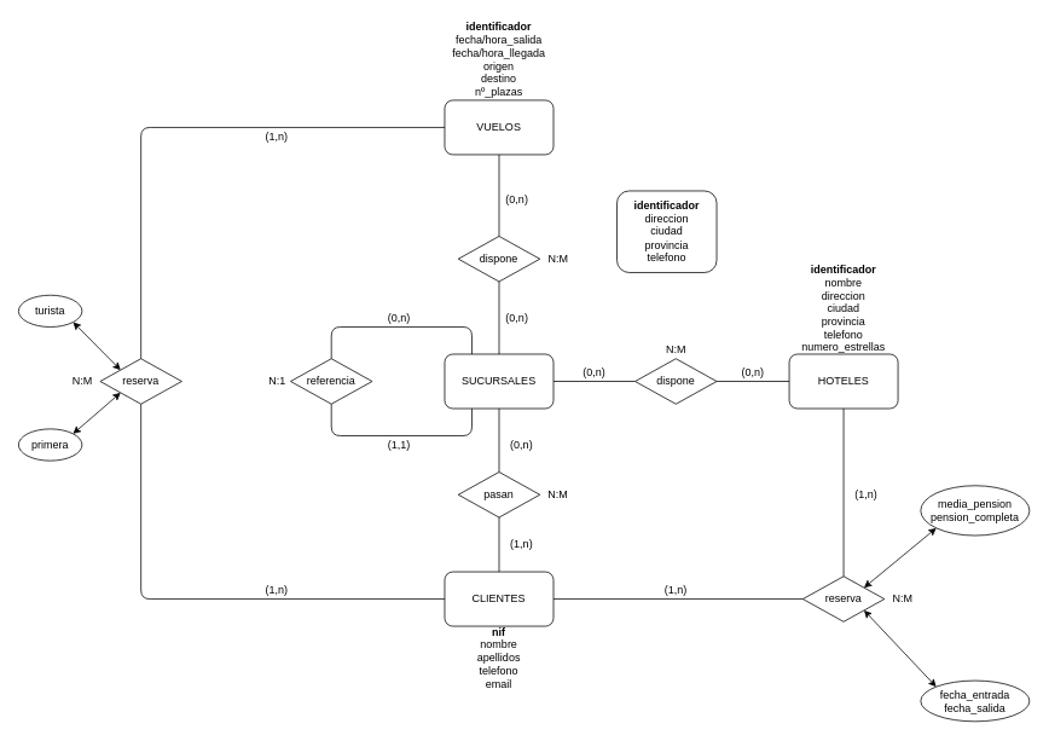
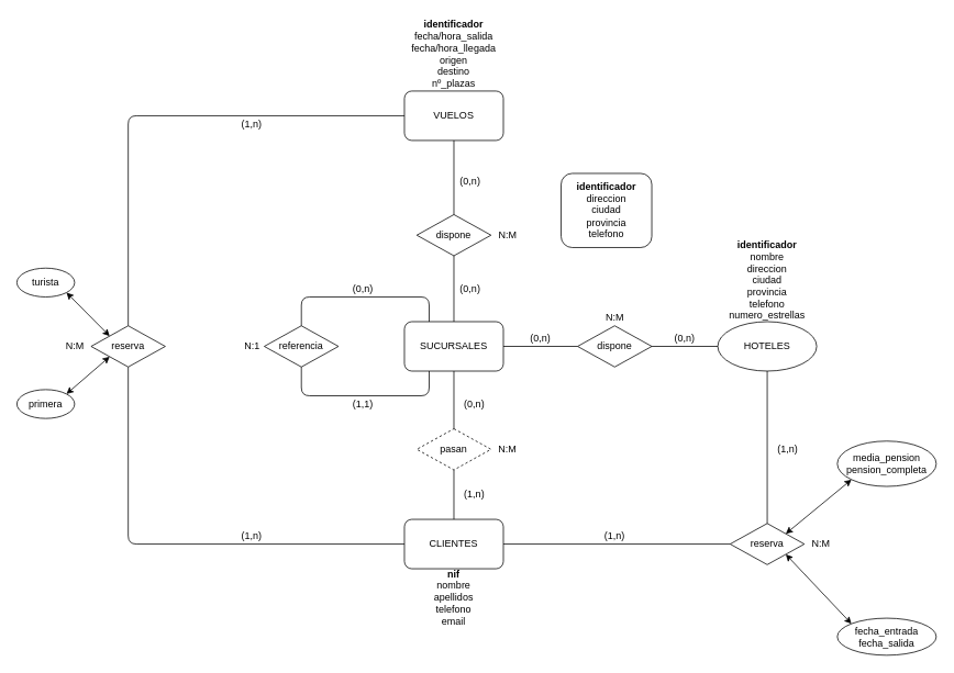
  <mxCell id="0" />
  <mxCell id="1" parent="0" />
  <mxCell id="2" value="VUELOS" style="rounded=1;whiteSpace=wrap;html=1;" vertex="1" parent="1"><mxGeometry x="490" y="110" width="120" height="60" as="geometry" /></mxCell>
  <mxCell id="3" value="&lt;b&gt;identificador&lt;/b&gt;&lt;br&gt;fecha/hora_salida&lt;br&gt;fecha/hora_llegada&lt;br&gt;origen&lt;br&gt;destino&lt;br&gt;nº_plazas" style="text;html=1;strokeColor=none;fillColor=none;align=center;verticalAlign=middle;whiteSpace=wrap;rounded=0;" vertex="1" parent="1"><mxGeometry x="475" y="20" width="150" height="90" as="geometry" /></mxCell>
  <mxCell id="4" value="SUCURSALES" style="rounded=1;whiteSpace=wrap;html=1;" vertex="1" parent="1"><mxGeometry x="490" y="390" width="120" height="60" as="geometry" /></mxCell>
  <mxCell id="5" value="referencia" style="rhombus;whiteSpace=wrap;html=1;" vertex="1" parent="1"><mxGeometry x="320" y="395" width="90" height="50" as="geometry" /></mxCell>
  <mxCell id="6" value="" style="endArrow=none;html=1;exitX=0.5;exitY=0;exitDx=0;exitDy=0;entryX=0.25;entryY=0;entryDx=0;entryDy=0;" edge="1" parent="1" source="5" target="4"><mxGeometry width="50" height="50" relative="1" as="geometry"><mxPoint x="330" y="380" as="sourcePoint" /><mxPoint x="380" y="330" as="targetPoint" /><Array as="points"><mxPoint x="365" y="360" /><mxPoint x="520" y="360" /></Array></mxGeometry></mxCell>
  <mxCell id="7" value="" style="endArrow=none;html=1;exitX=0.5;exitY=1;exitDx=0;exitDy=0;entryX=0.25;entryY=1;entryDx=0;entryDy=0;" edge="1" parent="1" source="5" target="4"><mxGeometry width="50" height="50" relative="1" as="geometry"><mxPoint x="540" y="600" as="sourcePoint" /><mxPoint x="590" y="550" as="targetPoint" /><Array as="points"><mxPoint x="365" y="480" /><mxPoint x="520" y="480" /></Array></mxGeometry></mxCell>
  <mxCell id="8" value="(0,n)" style="text;html=1;strokeColor=none;fillColor=none;align=center;verticalAlign=middle;whiteSpace=wrap;rounded=0;" vertex="1" parent="1"><mxGeometry x="420" y="340" width="40" height="20" as="geometry" /></mxCell>
  <mxCell id="9" value="(1,1)" style="text;html=1;strokeColor=none;fillColor=none;align=center;verticalAlign=middle;whiteSpace=wrap;rounded=0;" vertex="1" parent="1"><mxGeometry x="420" y="480" width="40" height="20" as="geometry" /></mxCell>
  <mxCell id="10" value="N:1" style="text;html=1;align=center;verticalAlign=middle;resizable=0;points=[];autosize=1;" vertex="1" parent="1"><mxGeometry x="290" y="410" width="30" height="20" as="geometry" /></mxCell>
  <mxCell id="11" value="CLIENTES" style="rounded=1;whiteSpace=wrap;html=1;" vertex="1" parent="1"><mxGeometry x="490" y="630" width="120" height="60" as="geometry" /></mxCell>
  <mxCell id="12" value="&lt;b&gt;nif&lt;/b&gt;&lt;br&gt;nombre&lt;br&gt;apellidos&lt;br&gt;telefono&lt;br&gt;email" style="text;html=1;strokeColor=none;fillColor=none;align=center;verticalAlign=middle;whiteSpace=wrap;rounded=0;" vertex="1" parent="1"><mxGeometry x="510" y="690" width="80" height="70" as="geometry" /></mxCell>
  <mxCell id="13" value="" style="endArrow=none;html=1;exitX=0.5;exitY=1;exitDx=0;exitDy=0;entryX=0.5;entryY=0;entryDx=0;entryDy=0;" edge="1" parent="1" source="14" target="11"><mxGeometry width="50" height="50" relative="1" as="geometry"><mxPoint x="610" y="620" as="sourcePoint" /><mxPoint x="660" y="570" as="targetPoint" /></mxGeometry></mxCell>
- <mxCell id="14" value="pasan" style="rhombus;whiteSpace=wrap;html=1;" vertex="1" parent="1"><mxGeometry x="505" y="520" width="90" height="50" as="geometry" /></mxCell>
+ <mxCell id="14" value="pasan" style="rhombus;whiteSpace=wrap;html=1;dashed=1;" vertex="1" parent="1"><mxGeometry x="505" y="520" width="90" height="50" as="geometry" /></mxCell>
  <mxCell id="15" value="" style="endArrow=none;html=1;exitX=0.5;exitY=1;exitDx=0;exitDy=0;entryX=0.5;entryY=0;entryDx=0;entryDy=0;" edge="1" parent="1" source="4" target="14"><mxGeometry width="50" height="50" relative="1" as="geometry"><mxPoint x="550" y="450" as="sourcePoint" /><mxPoint x="550" y="630" as="targetPoint" /></mxGeometry></mxCell>
  <mxCell id="16" value="(1,n)" style="text;html=1;strokeColor=none;fillColor=none;align=center;verticalAlign=middle;whiteSpace=wrap;rounded=0;" vertex="1" parent="1"><mxGeometry x="555" y="590" width="40" height="20" as="geometry" /></mxCell>
  <mxCell id="17" value="(0,n)" style="text;html=1;strokeColor=none;fillColor=none;align=center;verticalAlign=middle;whiteSpace=wrap;rounded=0;" vertex="1" parent="1"><mxGeometry x="555" y="480" width="40" height="20" as="geometry" /></mxCell>
  <mxCell id="18" value="N:M" style="text;html=1;strokeColor=none;fillColor=none;align=center;verticalAlign=middle;whiteSpace=wrap;rounded=0;" vertex="1" parent="1"><mxGeometry x="595" y="535" width="40" height="20" as="geometry" /></mxCell>
  <mxCell id="19" value="" style="endArrow=none;html=1;exitX=0.5;exitY=1;exitDx=0;exitDy=0;entryX=0.5;entryY=0;entryDx=0;entryDy=0;" edge="1" parent="1" source="20" target="4"><mxGeometry width="50" height="50" relative="1" as="geometry"><mxPoint x="700" y="410" as="sourcePoint" /><mxPoint x="750" y="360" as="targetPoint" /></mxGeometry></mxCell>
  <mxCell id="20" value="dispone" style="rhombus;whiteSpace=wrap;html=1;" vertex="1" parent="1"><mxGeometry x="505" y="260" width="90" height="50" as="geometry" /></mxCell>
  <mxCell id="21" value="" style="endArrow=none;html=1;exitX=0.5;exitY=1;exitDx=0;exitDy=0;entryX=0.5;entryY=0;entryDx=0;entryDy=0;" edge="1" parent="1" source="2" target="20"><mxGeometry width="50" height="50" relative="1" as="geometry"><mxPoint x="550" y="170" as="sourcePoint" /><mxPoint x="550" y="390" as="targetPoint" /></mxGeometry></mxCell>
  <mxCell id="22" value="(0,n)" style="text;html=1;strokeColor=none;fillColor=none;align=center;verticalAlign=middle;whiteSpace=wrap;rounded=0;" vertex="1" parent="1"><mxGeometry x="550" y="340" width="40" height="20" as="geometry" /></mxCell>
  <mxCell id="23" value="(0,n)" style="text;html=1;strokeColor=none;fillColor=none;align=center;verticalAlign=middle;whiteSpace=wrap;rounded=0;" vertex="1" parent="1"><mxGeometry x="550" y="210" width="40" height="20" as="geometry" /></mxCell>
  <mxCell id="24" value="N:M" style="text;html=1;align=center;verticalAlign=middle;resizable=0;points=[];autosize=1;" vertex="1" parent="1"><mxGeometry x="595" y="275" width="40" height="20" as="geometry" /></mxCell>
- <mxCell id="25" value="HOTELES" style="rounded=1;whiteSpace=wrap;html=1;" vertex="1" parent="1"><mxGeometry x="870" y="390" width="120" height="60" as="geometry" /></mxCell>
+ <mxCell id="25" value="HOTELES" style="ellipse;whiteSpace=wrap;html=1;" vertex="1" parent="1"><mxGeometry x="870" y="390" width="120" height="60" as="geometry" /></mxCell>
  <mxCell id="26" value="&lt;b&gt;identificador&lt;/b&gt;&lt;br&gt;nombre&lt;br&gt;direccion&lt;br&gt;ciudad&lt;br&gt;provincia&lt;br&gt;telefono&lt;br&gt;numero_estrellas" style="text;html=1;strokeColor=none;fillColor=none;align=center;verticalAlign=middle;whiteSpace=wrap;rounded=0;" vertex="1" parent="1"><mxGeometry x="875" y="290" width="110" height="100" as="geometry" /></mxCell>
  <mxCell id="27" value="" style="endArrow=none;html=1;exitX=1;exitY=0.5;exitDx=0;exitDy=0;entryX=0;entryY=0.5;entryDx=0;entryDy=0;" edge="1" parent="1" source="28" target="25"><mxGeometry width="50" height="50" relative="1" as="geometry"><mxPoint x="700" y="580" as="sourcePoint" /><mxPoint x="750" y="530" as="targetPoint" /></mxGeometry></mxCell>
  <mxCell id="28" value="dispone" style="rhombus;whiteSpace=wrap;html=1;" vertex="1" parent="1"><mxGeometry x="700" y="395" width="90" height="50" as="geometry" /></mxCell>
  <mxCell id="29" value="" style="endArrow=none;html=1;exitX=1;exitY=0.5;exitDx=0;exitDy=0;entryX=0;entryY=0.5;entryDx=0;entryDy=0;" edge="1" parent="1" source="4" target="28"><mxGeometry width="50" height="50" relative="1" as="geometry"><mxPoint x="610" y="420" as="sourcePoint" /><mxPoint x="870" y="420" as="targetPoint" /></mxGeometry></mxCell>
  <mxCell id="30" value="(0,n)" style="text;html=1;strokeColor=none;fillColor=none;align=center;verticalAlign=middle;whiteSpace=wrap;rounded=0;" vertex="1" parent="1"><mxGeometry x="635" y="400" width="40" height="20" as="geometry" /></mxCell>
  <mxCell id="31" value="(0,n)" style="text;html=1;strokeColor=none;fillColor=none;align=center;verticalAlign=middle;whiteSpace=wrap;rounded=0;" vertex="1" parent="1"><mxGeometry x="810" y="400" width="40" height="20" as="geometry" /></mxCell>
  <mxCell id="32" value="N:M" style="text;html=1;align=center;verticalAlign=middle;resizable=0;points=[];autosize=1;" vertex="1" parent="1"><mxGeometry x="725" y="375" width="40" height="20" as="geometry" /></mxCell>
  <mxCell id="33" value="&lt;b&gt;identificador&lt;/b&gt;&lt;br&gt;&lt;span&gt;direccion&lt;/span&gt;&lt;br&gt;&lt;span&gt;ciudad&lt;/span&gt;&lt;br&gt;&lt;span&gt;provincia&lt;/span&gt;&lt;br&gt;&lt;span&gt;telefono&lt;/span&gt;" style="whiteSpace=wrap;html=1;rounded=1;" vertex="1" parent="1"><mxGeometry x="680" y="210" width="110" height="90" as="geometry" /></mxCell>
  <mxCell id="34" value="reserva" style="rhombus;whiteSpace=wrap;html=1;" vertex="1" parent="1"><mxGeometry x="110" y="395" width="90" height="50" as="geometry" /></mxCell>
  <mxCell id="35" value="" style="endArrow=none;html=1;exitX=0.5;exitY=0;exitDx=0;exitDy=0;entryX=0;entryY=0.5;entryDx=0;entryDy=0;" edge="1" parent="1" source="34" target="2"><mxGeometry width="50" height="50" relative="1" as="geometry"><mxPoint x="250" y="350" as="sourcePoint" /><mxPoint x="300" y="300" as="targetPoint" /><Array as="points"><mxPoint x="155" y="140" /></Array></mxGeometry></mxCell>
  <mxCell id="36" value="" style="endArrow=none;html=1;exitX=0.5;exitY=1;exitDx=0;exitDy=0;entryX=0;entryY=0.5;entryDx=0;entryDy=0;" edge="1" parent="1" source="34" target="11"><mxGeometry width="50" height="50" relative="1" as="geometry"><mxPoint x="260" y="850" as="sourcePoint" /><mxPoint x="310" y="800" as="targetPoint" /><Array as="points"><mxPoint x="155" y="660" /></Array></mxGeometry></mxCell>
  <mxCell id="37" value="(1,n)" style="text;html=1;strokeColor=none;fillColor=none;align=center;verticalAlign=middle;whiteSpace=wrap;rounded=0;" vertex="1" parent="1"><mxGeometry x="285" y="640" width="40" height="20" as="geometry" /></mxCell>
  <mxCell id="38" value="(1,n)" style="text;html=1;strokeColor=none;fillColor=none;align=center;verticalAlign=middle;whiteSpace=wrap;rounded=0;" vertex="1" parent="1"><mxGeometry x="285" y="140" width="40" height="20" as="geometry" /></mxCell>
  <mxCell id="39" value="N:M" style="text;html=1;align=center;verticalAlign=middle;resizable=0;points=[];autosize=1;" vertex="1" parent="1"><mxGeometry x="70" y="410" width="40" height="20" as="geometry" /></mxCell>
  <mxCell id="40" value="turista" style="ellipse;whiteSpace=wrap;html=1;" vertex="1" parent="1"><mxGeometry x="20" y="325" width="70" height="35" as="geometry" /></mxCell>
  <mxCell id="41" value="primera" style="ellipse;whiteSpace=wrap;html=1;" vertex="1" parent="1"><mxGeometry x="20" y="472.5" width="70" height="35" as="geometry" /></mxCell>
  <mxCell id="42" value="" style="endArrow=classic;startArrow=classic;html=1;entryX=1;entryY=1;entryDx=0;entryDy=0;exitX=0;exitY=0;exitDx=0;exitDy=0;" edge="1" parent="1" source="34" target="40"><mxGeometry width="50" height="50" relative="1" as="geometry"><mxPoint x="-350" y="620" as="sourcePoint" /><mxPoint x="-300" y="570" as="targetPoint" /></mxGeometry></mxCell>
  <mxCell id="43" value="" style="endArrow=classic;startArrow=classic;html=1;entryX=0;entryY=1;entryDx=0;entryDy=0;exitX=1;exitY=0;exitDx=0;exitDy=0;" edge="1" parent="1" source="41" target="34"><mxGeometry width="50" height="50" relative="1" as="geometry"><mxPoint x="120" y="490" as="sourcePoint" /><mxPoint x="-160" y="660" as="targetPoint" /></mxGeometry></mxCell>
  <mxCell id="44" value="reserva" style="rhombus;whiteSpace=wrap;html=1;" vertex="1" parent="1"><mxGeometry x="885" y="635" width="90" height="50" as="geometry" /></mxCell>
  <mxCell id="45" value="" style="endArrow=none;html=1;exitX=1;exitY=0.5;exitDx=0;exitDy=0;entryX=0;entryY=0.5;entryDx=0;entryDy=0;" edge="1" parent="1" source="11" target="44"><mxGeometry width="50" height="50" relative="1" as="geometry"><mxPoint x="710" y="650" as="sourcePoint" /><mxPoint x="760" y="600" as="targetPoint" /></mxGeometry></mxCell>
  <mxCell id="46" value="" style="endArrow=none;html=1;entryX=0.5;entryY=1;entryDx=0;entryDy=0;exitX=0.5;exitY=0;exitDx=0;exitDy=0;" edge="1" parent="1" source="44" target="25"><mxGeometry width="50" height="50" relative="1" as="geometry"><mxPoint x="830" y="590" as="sourcePoint" /><mxPoint x="960" y="820" as="targetPoint" /></mxGeometry></mxCell>
  <mxCell id="47" value="(1,n)" style="text;html=1;strokeColor=none;fillColor=none;align=center;verticalAlign=middle;whiteSpace=wrap;rounded=0;" vertex="1" parent="1"><mxGeometry x="725" y="640" width="40" height="20" as="geometry" /></mxCell>
  <mxCell id="48" value="(1,n)" style="text;html=1;strokeColor=none;fillColor=none;align=center;verticalAlign=middle;whiteSpace=wrap;rounded=0;" vertex="1" parent="1"><mxGeometry x="935" y="535" width="40" height="20" as="geometry" /></mxCell>
  <mxCell id="49" value="N:M" style="text;html=1;align=center;verticalAlign=middle;resizable=0;points=[];autosize=1;" vertex="1" parent="1"><mxGeometry x="975" y="650" width="40" height="20" as="geometry" /></mxCell>
  <mxCell id="50" value="media_pension&lt;br&gt;pension_completa" style="ellipse;whiteSpace=wrap;html=1;" vertex="1" parent="1"><mxGeometry x="1015" y="535" width="120" height="55" as="geometry" /></mxCell>
  <mxCell id="51" value="" style="endArrow=classic;startArrow=classic;html=1;entryX=0;entryY=1;entryDx=0;entryDy=0;exitX=1;exitY=0;exitDx=0;exitDy=0;" edge="1" parent="1" source="44" target="50"><mxGeometry width="50" height="50" relative="1" as="geometry"><mxPoint x="860" y="890" as="sourcePoint" /><mxPoint x="910" y="840" as="targetPoint" /></mxGeometry></mxCell>
  <mxCell id="52" value="fecha_entrada&lt;br&gt;fecha_salida" style="ellipse;whiteSpace=wrap;html=1;" vertex="1" parent="1"><mxGeometry x="1015" y="750" width="120" height="45" as="geometry" /></mxCell>
  <mxCell id="53" value="" style="endArrow=classic;startArrow=classic;html=1;exitX=1;exitY=1;exitDx=0;exitDy=0;entryX=0;entryY=0;entryDx=0;entryDy=0;" edge="1" parent="1" source="44" target="52"><mxGeometry width="50" height="50" relative="1" as="geometry"><mxPoint x="1030" y="950" as="sourcePoint" /><mxPoint x="1080" y="900" as="targetPoint" /></mxGeometry></mxCell>
